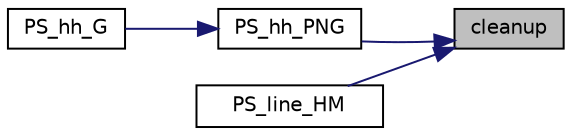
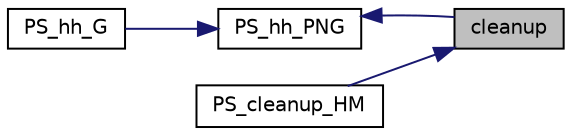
  digraph {
    rankdir=RL
    node [color=black fillcolor=white fontname=Helvetica fontsize=10 shape=record style=filled]
    edge [color=midnightblue dir=back fontname=Helvetica fontsize=10 labelfontname=Helvetica labelfontsize=10 style=solid]
    n1 [fillcolor=grey75 fontcolor=black height=0.2 label=cleanup width=0.4]
    n2 [height=0.2 label=PS_hh_PNG width=0.4]
-   n3 [height=0.2 label=PS_line_HM width=0.4]
+   n3 [height=0.2 label=PS_cleanup_HM width=0.4]
    n4 [height=0.2 label=PS_hh_G width=0.4]
-   n1 -> n2
+   n2 -> n1
    n1 -> n3
    n2 -> n4
  }
